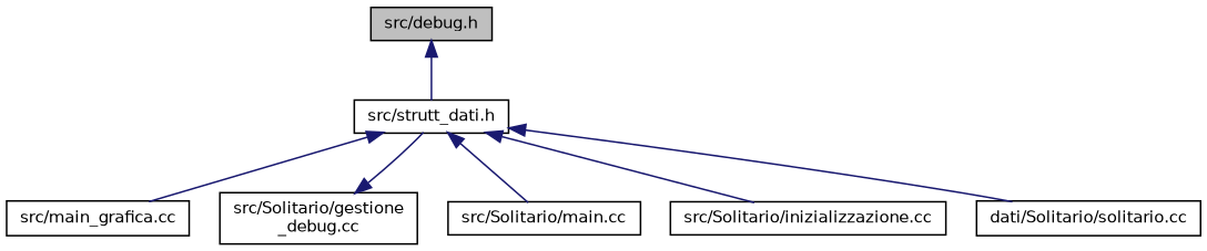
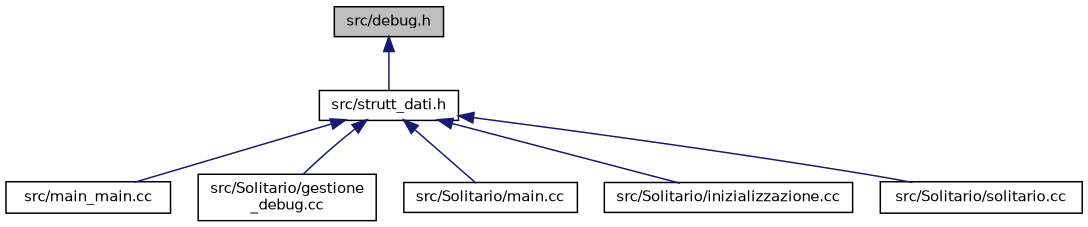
  digraph {
    node [color=black fillcolor=white fontname=Helvetica fontsize=10 shape=record style=filled]
    edge [color=midnightblue dir=back fontname=Helvetica fontsize=10 labelfontname=Helvetica labelfontsize=10 style=solid]
    n1 [fillcolor=grey75 fontcolor=black height=0.2 label="src/debug.h" width=0.4]
    n2 [height=0.2 label="src/strutt_dati.h" width=0.4]
-   n3 [height=0.2 label="src/main_grafica.cc" width=0.4]
+   n3 [height=0.2 label="src/main_main.cc" width=0.4]
    n4 [height=0.2 label="src/Solitario/gestione\l_debug.cc" width=0.4]
    n5 [height=0.2 label="src/Solitario/main.cc" width=0.4]
    n6 [height=0.2 label="src/Solitario/inizializzazione.cc" width=0.4]
-   n7 [height=0.2 label="dati/Solitario/solitario.cc" width=0.4]
+   n7 [height=0.2 label="src/Solitario/solitario.cc" width=0.4]
    n1 -> n2
    n2 -> n3
-   n4 -> n2
+   n2 -> n4
    n2 -> n5
    n2 -> n6
    n2 -> n7
  }
